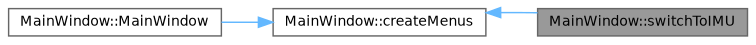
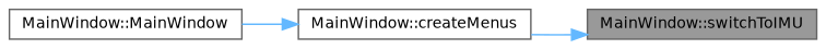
  digraph {
    rankdir=RL
    node [color=grey40 fillcolor=white fontname=Helvetica fontsize=10 shape=box style=filled]
    edge [color=steelblue1 dir=back fontname=Helvetica fontsize=10 labelfontname=Helvetica labelfontsize=10 style=solid]
    n1 [color=gray40 fillcolor=grey60 fontcolor=black height=0.2 label="MainWindow::switchToIMU" width=0.4]
    n2 [height=0.2 label="MainWindow::createMenus" width=0.4]
    n3 [height=0.2 label="MainWindow::MainWindow" width=0.4]
-   n2 -> n1
+   n1 -> n2
    n2 -> n3
  }
